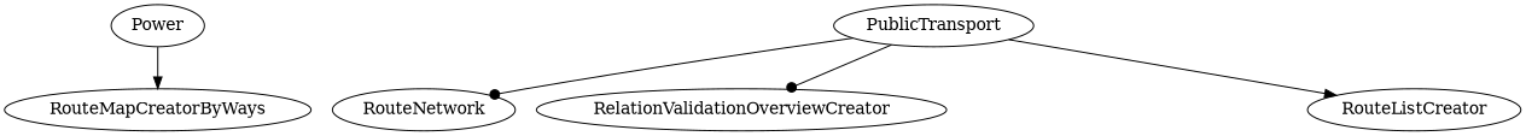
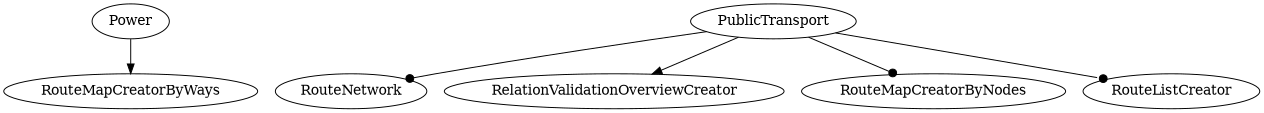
  digraph {
    edge [arrowhead=dot]
    Power
    RouteMapCreatorByWays
    PublicTransport
    RouteNetwork
    RelationValidationOverviewCreator
+   RouteMapCreatorByNodes
    RouteListCreator
    Power -> RouteMapCreatorByWays [arrowhead=normal]
    PublicTransport -> RouteNetwork
-   PublicTransport -> RelationValidationOverviewCreator
-   PublicTransport -> RouteListCreator [arrowhead=normal]
+   PublicTransport -> RelationValidationOverviewCreator [arrowhead=normal]
+   PublicTransport -> RouteMapCreatorByNodes
+   PublicTransport -> RouteListCreator
  }
